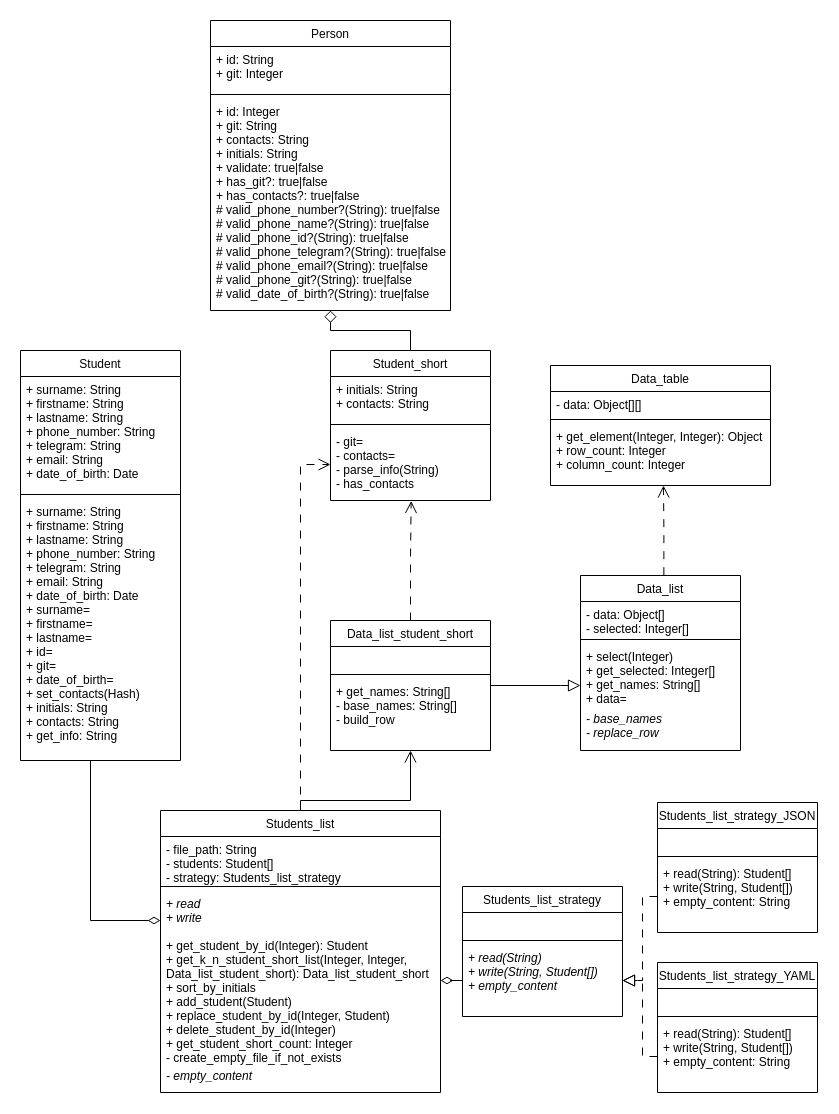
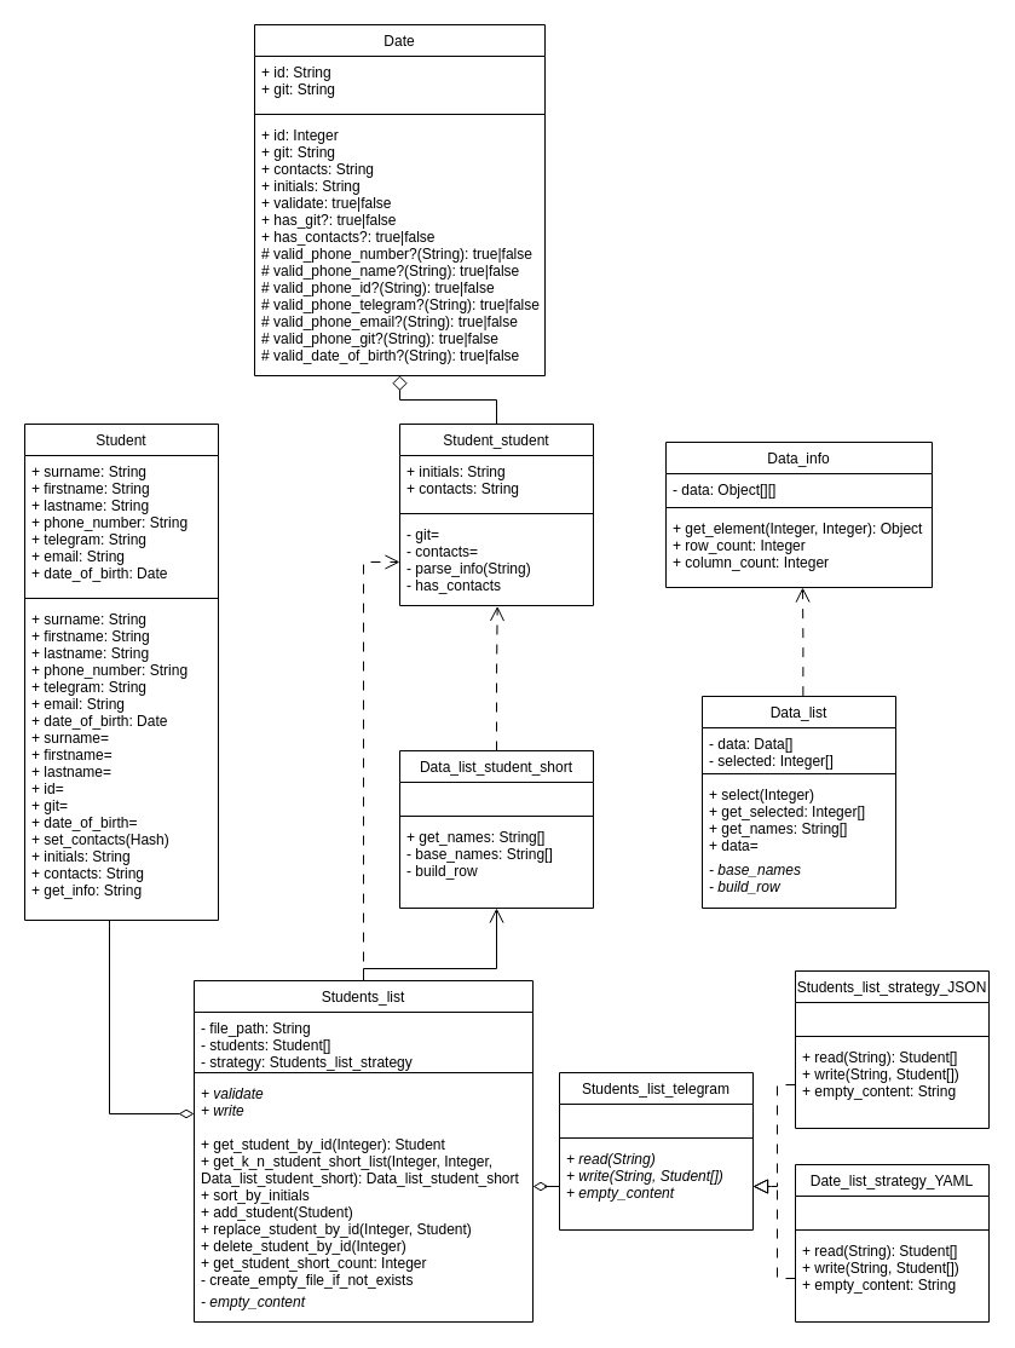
  <mxCell id="0" />
  <mxCell id="1" parent="0" />
- <mxCell id="2" value="Person" style="swimlane;fontStyle=0;align=center;verticalAlign=top;childLayout=stackLayout;horizontal=1;startSize=26;horizontalStack=0;resizeParent=1;resizeLast=0;collapsible=1;marginBottom=0;rounded=0;shadow=0;strokeWidth=1;" parent="1" vertex="1"><mxGeometry x="210" width="240" height="290" as="geometry" y="20"><mxRectangle x="230" y="140" width="160" height="26" as="alternateBounds" /></mxGeometry></mxCell>
- <mxCell id="3" value="+ id: String&#10;+ git: Integer&#10;" style="text;align=left;verticalAlign=top;spacingLeft=4;spacingRight=4;overflow=hidden;rotatable=0;points=[[0,0.5],[1,0.5]];portConstraint=eastwest;" parent="2" vertex="1"><mxGeometry y="26" width="240" height="44" as="geometry" /></mxCell>
+ <mxCell id="2" value="Date" style="swimlane;fontStyle=0;align=center;verticalAlign=top;childLayout=stackLayout;horizontal=1;startSize=26;horizontalStack=0;resizeParent=1;resizeLast=0;collapsible=1;marginBottom=0;rounded=0;shadow=0;strokeWidth=1;" parent="1" vertex="1"><mxGeometry x="210" width="240" height="290" as="geometry" y="20"><mxRectangle x="230" y="140" width="160" height="26" as="alternateBounds" /></mxGeometry></mxCell>
+ <mxCell id="3" value="+ id: String&#10;+ git: String&#10;" style="text;align=left;verticalAlign=top;spacingLeft=4;spacingRight=4;overflow=hidden;rotatable=0;points=[[0,0.5],[1,0.5]];portConstraint=eastwest;" parent="2" vertex="1"><mxGeometry y="26" width="240" height="44" as="geometry" /></mxCell>
  <mxCell id="4" value="" style="line;html=1;strokeWidth=1;align=left;verticalAlign=middle;spacingTop=-1;spacingLeft=3;spacingRight=3;rotatable=0;labelPosition=right;points=[];portConstraint=eastwest;" parent="2" vertex="1"><mxGeometry y="70" width="240" height="8" as="geometry" /></mxCell>
  <mxCell id="5" value="+ id: Integer&#10;+ git: String&#10;+ contacts: String&#10;+ initials: String&#10;+ validate: true|false&#10;+ has_git?: true|false&#10;+ has_contacts?: true|false&#10;# valid_phone_number?(String): true|false&#10;# valid_phone_name?(String): true|false&#10;# valid_phone_id?(String): true|false&#10;# valid_phone_telegram?(String): true|false&#10;# valid_phone_email?(String): true|false&#10;# valid_phone_git?(String): true|false&#10;# valid_date_of_birth?(String): true|false&#10;&#10;&#10;&#10;&#10;&#10;&#10;&#10;&#10;&#10;&#10;&#10;&#10;&#10;&#10;&#10;&#10;" style="text;align=left;verticalAlign=top;spacingLeft=4;spacingRight=4;overflow=hidden;rotatable=0;points=[[0,0.5],[1,0.5]];portConstraint=eastwest;" parent="2" vertex="1"><mxGeometry y="78" width="240" height="202" as="geometry" /></mxCell>
  <mxCell id="6" value="Student" style="swimlane;fontStyle=0;align=center;verticalAlign=top;childLayout=stackLayout;horizontal=1;startSize=26;horizontalStack=0;resizeParent=1;resizeLast=0;collapsible=1;marginBottom=0;rounded=0;shadow=0;strokeWidth=1;" parent="1" vertex="1"><mxGeometry x="20" y="350" width="160" height="410" as="geometry"><mxRectangle x="130" y="380" width="160" height="26" as="alternateBounds" /></mxGeometry></mxCell>
  <mxCell id="7" value="+ surname: String&#10;+ firstname: String&#10;+ lastname: String&#10;+ phone_number: String&#10;+ telegram: String&#10;+ email: String&#10;+ date_of_birth: Date&#10;" style="text;align=left;verticalAlign=top;spacingLeft=4;spacingRight=4;overflow=hidden;rotatable=0;points=[[0,0.5],[1,0.5]];portConstraint=eastwest;" parent="6" vertex="1"><mxGeometry y="26" width="160" height="114" as="geometry" /></mxCell>
  <mxCell id="8" value="" style="line;html=1;strokeWidth=1;align=left;verticalAlign=middle;spacingTop=-1;spacingLeft=3;spacingRight=3;rotatable=0;labelPosition=right;points=[];portConstraint=eastwest;" parent="6" vertex="1"><mxGeometry y="140" width="160" height="8" as="geometry" /></mxCell>
  <mxCell id="9" value="+ surname: String&#10;+ firstname: String&#10;+ lastname: String&#10;+ phone_number: String&#10;+ telegram: String&#10;+ email: String&#10;+ date_of_birth: Date&#10;+ surname=&#10;+ firstname=&#10;+ lastname=&#10;+ id=&#10;+ git=&#10;+ date_of_birth=&#10;+ set_contacts(Hash)&#10;+ initials: String&#10;+ contacts: String&#10;+ get_info: String&#10;&#10;&#10;&#10;&#10;" style="text;align=left;verticalAlign=top;spacingLeft=4;spacingRight=4;overflow=hidden;rotatable=0;points=[[0,0.5],[1,0.5]];portConstraint=eastwest;" parent="6" vertex="1"><mxGeometry y="148" width="160" height="252" as="geometry" /></mxCell>
- <mxCell id="10" value="Student_short" style="swimlane;fontStyle=0;align=center;verticalAlign=top;childLayout=stackLayout;horizontal=1;startSize=26;horizontalStack=0;resizeParent=1;resizeLast=0;collapsible=1;marginBottom=0;rounded=0;shadow=0;strokeWidth=1;" parent="1" vertex="1"><mxGeometry x="330" y="350" width="160" height="150" as="geometry"><mxRectangle x="340" y="380" width="170" height="26" as="alternateBounds" /></mxGeometry></mxCell>
+ <mxCell id="10" value="Student_student" style="swimlane;fontStyle=0;align=center;verticalAlign=top;childLayout=stackLayout;horizontal=1;startSize=26;horizontalStack=0;resizeParent=1;resizeLast=0;collapsible=1;marginBottom=0;rounded=0;shadow=0;strokeWidth=1;" parent="1" vertex="1"><mxGeometry x="330" y="350" width="160" height="150" as="geometry"><mxRectangle x="340" y="380" width="170" height="26" as="alternateBounds" /></mxGeometry></mxCell>
  <mxCell id="11" value="+ initials: String&#10;+ contacts: String&#10;&#10;" style="text;align=left;verticalAlign=top;spacingLeft=4;spacingRight=4;overflow=hidden;rotatable=0;points=[[0,0.5],[1,0.5]];portConstraint=eastwest;" parent="10" vertex="1"><mxGeometry y="26" width="160" height="44" as="geometry" /></mxCell>
  <mxCell id="12" value="" style="line;html=1;strokeWidth=1;align=left;verticalAlign=middle;spacingTop=-1;spacingLeft=3;spacingRight=3;rotatable=0;labelPosition=right;points=[];portConstraint=eastwest;" parent="10" vertex="1"><mxGeometry y="70" width="160" height="8" as="geometry" /></mxCell>
  <mxCell id="13" value="- git=&#10;- contacts=&#10;- parse_info(String)&#10;- has_contacts&#10;" style="text;align=left;verticalAlign=top;spacingLeft=4;spacingRight=4;overflow=hidden;rotatable=0;points=[[0,0.5],[1,0.5]];portConstraint=eastwest;" parent="10" vertex="1"><mxGeometry y="78" width="160" height="72" as="geometry" /></mxCell>
  <mxCell id="14" value="" style="endArrow=diamond;endSize=10;endFill=0;shadow=0;strokeWidth=1;rounded=0;curved=0;edgeStyle=elbowEdgeStyle;elbow=vertical;" parent="1" source="10" target="2" edge="1"><mxGeometry width="160" relative="1" as="geometry"><mxPoint x="200" y="323" as="sourcePoint" /><mxPoint x="300" y="221" as="targetPoint" /></mxGeometry></mxCell>
- <mxCell id="15" style="edgeStyle=orthogonalEdgeStyle;rounded=0;orthogonalLoop=1;jettySize=auto;html=1;endArrow=block;endFill=0;endSize=10;" parent="1" source="16" target="21" edge="1"><mxGeometry relative="1" as="geometry"><Array as="points"><mxPoint x="560" y="685" /><mxPoint x="560" y="685" /></Array></mxGeometry></mxCell>
  <mxCell id="16" value="Data_list_student_short" style="swimlane;fontStyle=0;align=center;verticalAlign=top;childLayout=stackLayout;horizontal=1;startSize=26;horizontalStack=0;resizeParent=1;resizeLast=0;collapsible=1;marginBottom=0;rounded=0;shadow=0;strokeWidth=1;" parent="1" vertex="1"><mxGeometry x="330" y="620" width="160" height="130" as="geometry"><mxRectangle x="340" y="380" width="170" height="26" as="alternateBounds" /></mxGeometry></mxCell>
  <mxCell id="17" value="&#10;&#10;" style="text;align=left;verticalAlign=top;spacingLeft=4;spacingRight=4;overflow=hidden;rotatable=0;points=[[0,0.5],[1,0.5]];portConstraint=eastwest;" parent="16" vertex="1"><mxGeometry y="26" width="160" height="24" as="geometry" /></mxCell>
  <mxCell id="18" value="" style="line;html=1;strokeWidth=1;align=left;verticalAlign=middle;spacingTop=-1;spacingLeft=3;spacingRight=3;rotatable=0;labelPosition=right;points=[];portConstraint=eastwest;" parent="16" vertex="1"><mxGeometry y="50" width="160" height="8" as="geometry" /></mxCell>
  <mxCell id="19" value="+ get_names: String[]&#10;- base_names: String[]&#10;- build_row &#10;" style="text;align=left;verticalAlign=top;spacingLeft=4;spacingRight=4;overflow=hidden;rotatable=0;points=[[0,0.5],[1,0.5]];portConstraint=eastwest;" parent="16" vertex="1"><mxGeometry y="58" width="160" height="72" as="geometry" /></mxCell>
  <mxCell id="20" style="edgeStyle=orthogonalEdgeStyle;rounded=0;orthogonalLoop=1;jettySize=auto;html=1;entryX=0.504;entryY=1.006;entryDx=0;entryDy=0;entryPerimeter=0;endArrow=open;endFill=0;dashed=1;dashPattern=8 8;endSize=10;" parent="1" source="16" target="13" edge="1"><mxGeometry relative="1" as="geometry" /></mxCell>
  <mxCell id="21" value="Data_list" style="swimlane;fontStyle=0;align=center;verticalAlign=top;childLayout=stackLayout;horizontal=1;startSize=26;horizontalStack=0;resizeParent=1;resizeLast=0;collapsible=1;marginBottom=0;rounded=0;shadow=0;strokeWidth=1;" parent="1" vertex="1"><mxGeometry x="580" y="575" width="160" height="175" as="geometry"><mxRectangle x="340" y="380" width="170" height="26" as="alternateBounds" /></mxGeometry></mxCell>
- <mxCell id="22" value="- data: Object[]&#10;- selected: Integer[]&#10;" style="text;align=left;verticalAlign=top;spacingLeft=4;spacingRight=4;overflow=hidden;rotatable=0;points=[[0,0.5],[1,0.5]];portConstraint=eastwest;" parent="21" vertex="1"><mxGeometry y="26" width="160" height="34" as="geometry" /></mxCell>
+ <mxCell id="22" value="- data: Data[]&#10;- selected: Integer[]&#10;" style="text;align=left;verticalAlign=top;spacingLeft=4;spacingRight=4;overflow=hidden;rotatable=0;points=[[0,0.5],[1,0.5]];portConstraint=eastwest;" parent="21" vertex="1"><mxGeometry y="26" width="160" height="34" as="geometry" /></mxCell>
  <mxCell id="23" value="" style="line;html=1;strokeWidth=1;align=left;verticalAlign=middle;spacingTop=-1;spacingLeft=3;spacingRight=3;rotatable=0;labelPosition=right;points=[];portConstraint=eastwest;" parent="21" vertex="1"><mxGeometry y="60" width="160" height="8" as="geometry" /></mxCell>
  <mxCell id="24" value="+ select(Integer)&#10;+ get_selected: Integer[]&#10;+ get_names: String[]&#10;+ data=&#10;" style="text;align=left;verticalAlign=top;spacingLeft=4;spacingRight=4;overflow=hidden;rotatable=0;points=[[0,0.5],[1,0.5]];portConstraint=eastwest;" parent="21" vertex="1"><mxGeometry y="68" width="160" height="62" as="geometry" /></mxCell>
- <mxCell id="25" value="- base_names&#10;- replace_row" style="text;align=left;verticalAlign=top;spacingLeft=4;spacingRight=4;overflow=hidden;rotatable=0;points=[[0,0.5],[1,0.5]];portConstraint=eastwest;fontStyle=2" parent="21" vertex="1"><mxGeometry y="130" width="160" height="40" as="geometry" /></mxCell>
- <mxCell id="26" value="Data_table" style="swimlane;fontStyle=0;align=center;verticalAlign=top;childLayout=stackLayout;horizontal=1;startSize=26;horizontalStack=0;resizeParent=1;resizeLast=0;collapsible=1;marginBottom=0;rounded=0;shadow=0;strokeWidth=1;" parent="1" vertex="1"><mxGeometry x="550" y="365" width="220" height="120" as="geometry"><mxRectangle x="340" y="380" width="170" height="26" as="alternateBounds" /></mxGeometry></mxCell>
+ <mxCell id="25" value="- base_names&#10;- build_row" style="text;align=left;verticalAlign=top;spacingLeft=4;spacingRight=4;overflow=hidden;rotatable=0;points=[[0,0.5],[1,0.5]];portConstraint=eastwest;fontStyle=2" parent="21" vertex="1"><mxGeometry y="130" width="160" height="40" as="geometry" /></mxCell>
+ <mxCell id="26" value="Data_info" style="swimlane;fontStyle=0;align=center;verticalAlign=top;childLayout=stackLayout;horizontal=1;startSize=26;horizontalStack=0;resizeParent=1;resizeLast=0;collapsible=1;marginBottom=0;rounded=0;shadow=0;strokeWidth=1;" parent="1" vertex="1"><mxGeometry x="550" y="365" width="220" height="120" as="geometry"><mxRectangle x="340" y="380" width="170" height="26" as="alternateBounds" /></mxGeometry></mxCell>
  <mxCell id="27" value="- data: Object[][]" style="text;align=left;verticalAlign=top;spacingLeft=4;spacingRight=4;overflow=hidden;rotatable=0;points=[[0,0.5],[1,0.5]];portConstraint=eastwest;" parent="26" vertex="1"><mxGeometry y="26" width="220" height="24" as="geometry" /></mxCell>
  <mxCell id="28" value="" style="line;html=1;strokeWidth=1;align=left;verticalAlign=middle;spacingTop=-1;spacingLeft=3;spacingRight=3;rotatable=0;labelPosition=right;points=[];portConstraint=eastwest;" parent="26" vertex="1"><mxGeometry y="50" width="220" height="8" as="geometry" /></mxCell>
  <mxCell id="29" value="+ get_element(Integer, Integer): Object&#10;+ row_count: Integer&#10;+ column_count: Integer&#10;&#10;" style="text;align=left;verticalAlign=top;spacingLeft=4;spacingRight=4;overflow=hidden;rotatable=0;points=[[0,0.5],[1,0.5]];portConstraint=eastwest;" parent="26" vertex="1"><mxGeometry y="58" width="220" height="62" as="geometry" /></mxCell>
  <mxCell id="30" style="edgeStyle=orthogonalEdgeStyle;rounded=0;orthogonalLoop=1;jettySize=auto;html=1;endArrow=open;endFill=0;dashed=1;dashPattern=8 8;endSize=10;exitX=0.521;exitY=-0.002;exitDx=0;exitDy=0;exitPerimeter=0;" parent="1" source="21" edge="1"><mxGeometry relative="1" as="geometry"><mxPoint x="659.58" y="575" as="sourcePoint" /><mxPoint x="663" y="485" as="targetPoint" /><Array as="points" /></mxGeometry></mxCell>
  <mxCell id="31" value="Students_list" style="swimlane;fontStyle=0;align=center;verticalAlign=top;childLayout=stackLayout;horizontal=1;startSize=26;horizontalStack=0;resizeParent=1;resizeLast=0;collapsible=1;marginBottom=0;rounded=0;shadow=0;strokeWidth=1;" vertex="1" parent="1"><mxGeometry x="160" y="810" width="280" height="282" as="geometry"><mxRectangle x="340" y="380" width="170" height="26" as="alternateBounds" /></mxGeometry></mxCell>
  <mxCell id="32" value="- file_path: String&#10;- students: Student[]&#10;- strategy: Students_list_strategy&#10;" style="text;align=left;verticalAlign=top;spacingLeft=4;spacingRight=4;overflow=hidden;rotatable=0;points=[[0,0.5],[1,0.5]];portConstraint=eastwest;" vertex="1" parent="31"><mxGeometry y="26" width="280" height="46" as="geometry" /></mxCell>
  <mxCell id="33" value="" style="line;html=1;strokeWidth=1;align=left;verticalAlign=middle;spacingTop=-1;spacingLeft=3;spacingRight=3;rotatable=0;labelPosition=right;points=[];portConstraint=eastwest;" vertex="1" parent="31"><mxGeometry y="72" width="280" height="8" as="geometry" /></mxCell>
- <mxCell id="34" value="+ read&#10;+ write&#10;" style="text;align=left;verticalAlign=top;spacingLeft=4;spacingRight=4;overflow=hidden;rotatable=0;points=[[0,0.5],[1,0.5]];portConstraint=eastwest;fontStyle=2" vertex="1" parent="31"><mxGeometry y="80" width="280" height="42" as="geometry" /></mxCell>
+ <mxCell id="34" value="+ validate&#10;+ write&#10;" style="text;align=left;verticalAlign=top;spacingLeft=4;spacingRight=4;overflow=hidden;rotatable=0;points=[[0,0.5],[1,0.5]];portConstraint=eastwest;fontStyle=2" vertex="1" parent="31"><mxGeometry y="80" width="280" height="42" as="geometry" /></mxCell>
  <mxCell id="35" value="+ get_student_by_id(Integer): Student&#10;+ get_k_n_student_short_list(Integer, Integer, &#10;Data_list_student_short): Data_list_student_short&#10;+ sort_by_initials&#10;+ add_student(Student)&#10;+ replace_student_by_id(Integer, Student)&#10;+ delete_student_by_id(Integer)&#10;+ get_student_short_count: Integer&#10;- create_empty_file_if_not_exists&#10;&#10;" style="text;align=left;verticalAlign=top;spacingLeft=4;spacingRight=4;overflow=hidden;rotatable=0;points=[[0,0.5],[1,0.5]];portConstraint=eastwest;fontSize=12;" vertex="1" parent="31"><mxGeometry y="122" width="280" height="130" as="geometry" /></mxCell>
  <mxCell id="36" value="- empty_content" style="text;align=left;verticalAlign=top;spacingLeft=4;spacingRight=4;overflow=hidden;rotatable=0;points=[[0,0.5],[1,0.5]];portConstraint=eastwest;fontStyle=2" vertex="1" parent="31"><mxGeometry y="252" width="280" height="30" as="geometry" /></mxCell>
  <mxCell id="37" style="edgeStyle=orthogonalEdgeStyle;rounded=0;orthogonalLoop=1;jettySize=auto;html=1;endArrow=open;endFill=0;dashed=1;dashPattern=8 8;endSize=10;exitX=0.5;exitY=0;exitDx=0;exitDy=0;" edge="1" parent="1" source="31" target="13"><mxGeometry relative="1" as="geometry"><mxPoint x="360" y="830" as="sourcePoint" /><mxPoint x="280" y="540" as="targetPoint" /></mxGeometry></mxCell>
  <mxCell id="38" style="edgeStyle=orthogonalEdgeStyle;rounded=0;orthogonalLoop=1;jettySize=auto;html=1;endArrow=none;endFill=0;endSize=6;startArrow=diamondThin;startFill=0;startSize=10;" edge="1" parent="1" source="31"><mxGeometry relative="1" as="geometry"><Array as="points"><mxPoint x="90" y="920" /></Array><mxPoint x="150" y="920" as="sourcePoint" /><mxPoint x="90" y="760" as="targetPoint" /></mxGeometry></mxCell>
  <mxCell id="39" style="edgeStyle=orthogonalEdgeStyle;rounded=0;orthogonalLoop=1;jettySize=auto;html=1;endArrow=open;endFill=0;dashed=0;dashPattern=8 8;endSize=10;exitX=0.5;exitY=0;exitDx=0;exitDy=0;" edge="1" parent="1" source="31" target="16"><mxGeometry relative="1" as="geometry"><mxPoint x="300" y="821" as="sourcePoint" /><mxPoint x="270" y="464" as="targetPoint" /><Array as="points"><mxPoint x="300" y="800" /><mxPoint x="410" y="800" /></Array></mxGeometry></mxCell>
  <mxCell id="40" value="Students_list_strategy_JSON" style="swimlane;fontStyle=0;align=center;verticalAlign=top;childLayout=stackLayout;horizontal=1;startSize=26;horizontalStack=0;resizeParent=1;resizeLast=0;collapsible=1;marginBottom=0;rounded=0;shadow=0;strokeWidth=1;" vertex="1" parent="1"><mxGeometry x="657" y="802" width="160" height="130" as="geometry"><mxRectangle x="340" y="380" width="170" height="26" as="alternateBounds" /></mxGeometry></mxCell>
  <mxCell id="41" value="&#10;&#10;" style="text;align=left;verticalAlign=top;spacingLeft=4;spacingRight=4;overflow=hidden;rotatable=0;points=[[0,0.5],[1,0.5]];portConstraint=eastwest;" vertex="1" parent="40"><mxGeometry y="26" width="160" height="24" as="geometry" /></mxCell>
  <mxCell id="42" value="" style="line;html=1;strokeWidth=1;align=left;verticalAlign=middle;spacingTop=-1;spacingLeft=3;spacingRight=3;rotatable=0;labelPosition=right;points=[];portConstraint=eastwest;" vertex="1" parent="40"><mxGeometry y="50" width="160" height="8" as="geometry" /></mxCell>
  <mxCell id="43" value="+ read(String): Student[]&#10;+ write(String, Student[])&#10;+ empty_content: String&#10;" style="text;align=left;verticalAlign=top;spacingLeft=4;spacingRight=4;overflow=hidden;rotatable=0;points=[[0,0.5],[1,0.5]];portConstraint=eastwest;" vertex="1" parent="40"><mxGeometry y="58" width="160" height="72" as="geometry" /></mxCell>
- <mxCell id="44" value="Students_list_strategy_YAML" style="swimlane;fontStyle=0;align=center;verticalAlign=top;childLayout=stackLayout;horizontal=1;startSize=26;horizontalStack=0;resizeParent=1;resizeLast=0;collapsible=1;marginBottom=0;rounded=0;shadow=0;strokeWidth=1;" vertex="1" parent="1"><mxGeometry x="657" y="962" width="160" height="130" as="geometry"><mxRectangle x="340" y="380" width="170" height="26" as="alternateBounds" /></mxGeometry></mxCell>
+ <mxCell id="44" value="Date_list_strategy_YAML" style="swimlane;fontStyle=0;align=center;verticalAlign=top;childLayout=stackLayout;horizontal=1;startSize=26;horizontalStack=0;resizeParent=1;resizeLast=0;collapsible=1;marginBottom=0;rounded=0;shadow=0;strokeWidth=1;" vertex="1" parent="1"><mxGeometry x="657" y="962" width="160" height="130" as="geometry"><mxRectangle x="340" y="380" width="170" height="26" as="alternateBounds" /></mxGeometry></mxCell>
  <mxCell id="45" value="&#10;&#10;" style="text;align=left;verticalAlign=top;spacingLeft=4;spacingRight=4;overflow=hidden;rotatable=0;points=[[0,0.5],[1,0.5]];portConstraint=eastwest;" vertex="1" parent="44"><mxGeometry y="26" width="160" height="24" as="geometry" /></mxCell>
  <mxCell id="46" value="" style="line;html=1;strokeWidth=1;align=left;verticalAlign=middle;spacingTop=-1;spacingLeft=3;spacingRight=3;rotatable=0;labelPosition=right;points=[];portConstraint=eastwest;" vertex="1" parent="44"><mxGeometry y="50" width="160" height="8" as="geometry" /></mxCell>
  <mxCell id="47" value="+ read(String): Student[]&#10;+ write(String, Student[])&#10;+ empty_content: String&#10;&#10;&#10;" style="text;align=left;verticalAlign=top;spacingLeft=4;spacingRight=4;overflow=hidden;rotatable=0;points=[[0,0.5],[1,0.5]];portConstraint=eastwest;" vertex="1" parent="44"><mxGeometry y="58" width="160" height="72" as="geometry" /></mxCell>
- <mxCell id="48" value="Students_list_strategy" style="swimlane;fontStyle=0;align=center;verticalAlign=top;childLayout=stackLayout;horizontal=1;startSize=26;horizontalStack=0;resizeParent=1;resizeLast=0;collapsible=1;marginBottom=0;rounded=0;shadow=0;strokeWidth=1;" vertex="1" parent="1"><mxGeometry x="462" y="886" width="160" height="130" as="geometry"><mxRectangle x="340" y="380" width="170" height="26" as="alternateBounds" /></mxGeometry></mxCell>
+ <mxCell id="48" value="Students_list_telegram" style="swimlane;fontStyle=0;align=center;verticalAlign=top;childLayout=stackLayout;horizontal=1;startSize=26;horizontalStack=0;resizeParent=1;resizeLast=0;collapsible=1;marginBottom=0;rounded=0;shadow=0;strokeWidth=1;" vertex="1" parent="1"><mxGeometry x="462" y="886" width="160" height="130" as="geometry"><mxRectangle x="340" y="380" width="170" height="26" as="alternateBounds" /></mxGeometry></mxCell>
  <mxCell id="49" value="&#10;&#10;" style="text;align=left;verticalAlign=top;spacingLeft=4;spacingRight=4;overflow=hidden;rotatable=0;points=[[0,0.5],[1,0.5]];portConstraint=eastwest;" vertex="1" parent="48"><mxGeometry y="26" width="160" height="24" as="geometry" /></mxCell>
  <mxCell id="50" value="" style="line;html=1;strokeWidth=1;align=left;verticalAlign=middle;spacingTop=-1;spacingLeft=3;spacingRight=3;rotatable=0;labelPosition=right;points=[];portConstraint=eastwest;" vertex="1" parent="48"><mxGeometry y="50" width="160" height="8" as="geometry" /></mxCell>
  <mxCell id="51" value="+ read(String)&#10;+ write(String, Student[])&#10;+ empty_content&#10;" style="text;align=left;verticalAlign=top;spacingLeft=4;spacingRight=4;overflow=hidden;rotatable=0;points=[[0,0.5],[1,0.5]];portConstraint=eastwest;fontStyle=2" vertex="1" parent="48"><mxGeometry y="58" width="160" height="72" as="geometry" /></mxCell>
  <mxCell id="52" style="edgeStyle=orthogonalEdgeStyle;rounded=0;orthogonalLoop=1;jettySize=auto;html=1;endArrow=block;endFill=0;endSize=10;dashed=1;dashPattern=8 8;" edge="1" parent="1" source="43" target="51"><mxGeometry relative="1" as="geometry"><Array as="points"><mxPoint x="642" y="896" /><mxPoint x="642" y="980" /></Array></mxGeometry></mxCell>
  <mxCell id="53" style="edgeStyle=orthogonalEdgeStyle;rounded=0;orthogonalLoop=1;jettySize=auto;html=1;endArrow=block;endFill=0;endSize=10;dashed=1;dashPattern=8 8;" edge="1" parent="1" source="47" target="51"><mxGeometry relative="1" as="geometry"><Array as="points"><mxPoint x="642" y="1056" /><mxPoint x="642" y="980" /></Array></mxGeometry></mxCell>
  <mxCell id="54" style="edgeStyle=orthogonalEdgeStyle;rounded=0;orthogonalLoop=1;jettySize=auto;html=1;endSize=6;endArrow=none;endFill=0;startArrow=diamondThin;startFill=0;startSize=10;" edge="1" parent="1" source="35" target="51"><mxGeometry relative="1" as="geometry"><Array as="points"><mxPoint x="450" y="980" /><mxPoint x="450" y="980" /></Array></mxGeometry></mxCell>
